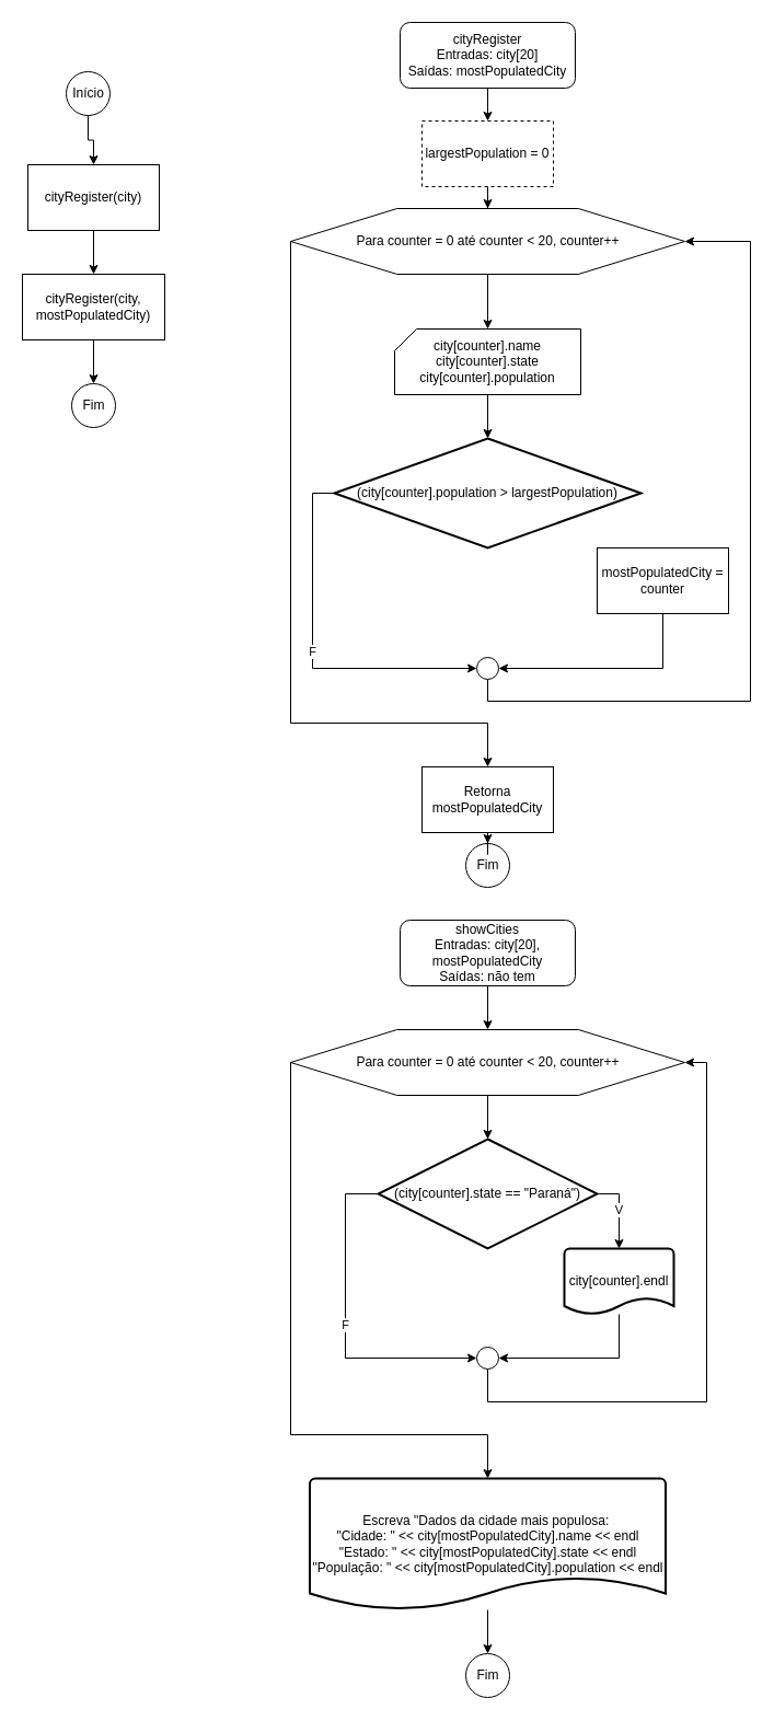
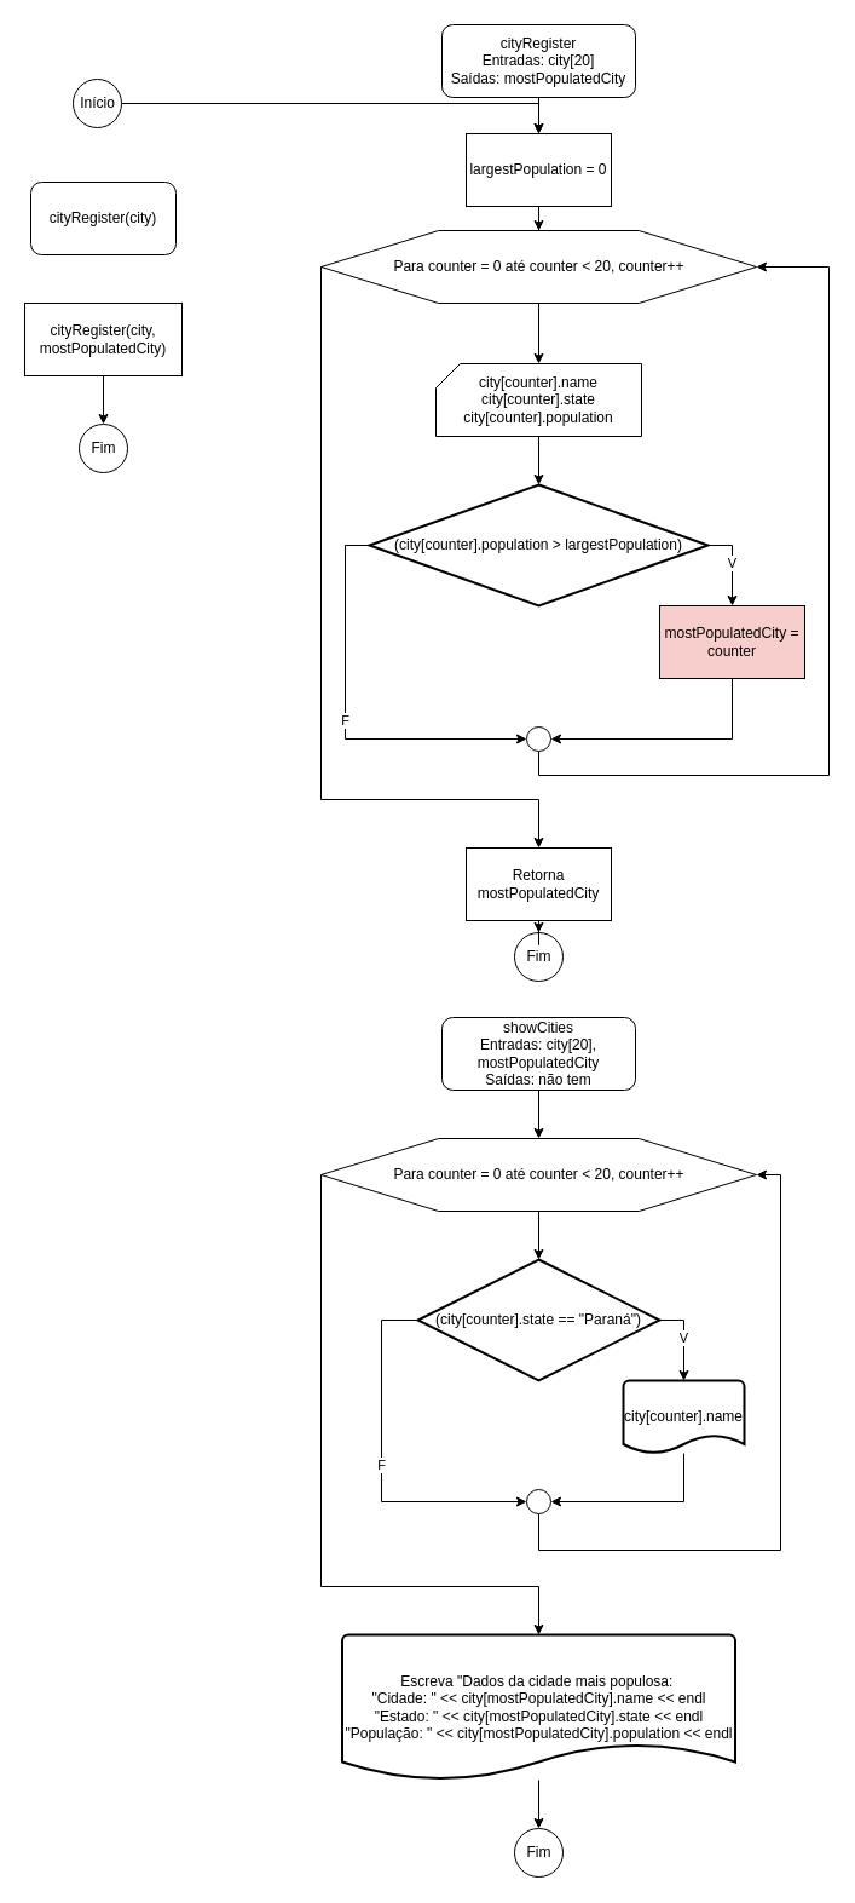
  <mxCell id="0" />
  <mxCell id="1" parent="0" />
- <mxCell id="2" value="" style="edgeStyle=orthogonalEdgeStyle;rounded=0;orthogonalLoop=1;jettySize=auto;html=1;" edge="1" parent="1" source="3" target="5"><mxGeometry relative="1" as="geometry" /></mxCell>
+ <mxCell id="2" value="" style="edgeStyle=orthogonalEdgeStyle;rounded=0;orthogonalLoop=1;jettySize=auto;html=1;" edge="1" parent="1" source="3" target="20"><mxGeometry relative="1" as="geometry" /></mxCell>
  <mxCell id="3" value="Início" style="verticalLabelPosition=middle;verticalAlign=middle;html=1;shape=mxgraph.flowchart.on-page_reference;labelPosition=center;align=center;" vertex="1" parent="1"><mxGeometry x="60" y="65" width="40" height="40" as="geometry" /></mxCell>
- <mxCell id="4" value="" style="edgeStyle=orthogonalEdgeStyle;rounded=0;orthogonalLoop=1;jettySize=auto;html=1;" edge="1" parent="1" source="5" target="7"><mxGeometry relative="1" as="geometry" /></mxCell>
- <mxCell id="5" value="cityRegister(city)" style="rounded=0;whiteSpace=wrap;html=1;" vertex="1" parent="1"><mxGeometry x="25" y="150" width="120" height="60" as="geometry" /></mxCell>
+ <mxCell id="5" value="cityRegister(city)" style="whiteSpace=wrap;html=1;rounded=1;" vertex="1" parent="1"><mxGeometry x="25" y="150" width="120" height="60" as="geometry" /></mxCell>
  <mxCell id="6" value="" style="edgeStyle=orthogonalEdgeStyle;rounded=0;orthogonalLoop=1;jettySize=auto;html=1;" edge="1" parent="1" source="7" target="8"><mxGeometry relative="1" as="geometry" /></mxCell>
  <mxCell id="7" value="cityRegister(city, mostPopulatedCity)" style="rounded=0;whiteSpace=wrap;html=1;" vertex="1" parent="1"><mxGeometry x="20" y="250" width="130" height="60" as="geometry" /></mxCell>
  <mxCell id="8" value="Fim" style="verticalLabelPosition=middle;verticalAlign=middle;html=1;shape=mxgraph.flowchart.on-page_reference;labelPosition=center;align=center;" vertex="1" parent="1"><mxGeometry x="65" y="350" width="40" height="40" as="geometry" /></mxCell>
  <mxCell id="9" value="" style="edgeStyle=orthogonalEdgeStyle;rounded=0;orthogonalLoop=1;jettySize=auto;html=1;" edge="1" parent="1" source="10" target="20"><mxGeometry relative="1" as="geometry" /></mxCell>
  <mxCell id="10" value="cityRegister&lt;br&gt;Entradas: city[20]&lt;br&gt;Saídas: mostPopulatedCity" style="rounded=1;whiteSpace=wrap;html=1;" vertex="1" parent="1"><mxGeometry x="365" y="20" width="160" height="60" as="geometry" /></mxCell>
  <mxCell id="11" value="" style="edgeStyle=orthogonalEdgeStyle;rounded=0;orthogonalLoop=1;jettySize=auto;html=1;" edge="1" parent="1" source="13" target="15"><mxGeometry relative="1" as="geometry" /></mxCell>
  <mxCell id="12" style="edgeStyle=orthogonalEdgeStyle;rounded=0;orthogonalLoop=1;jettySize=auto;html=1;" edge="1" parent="1" source="13" target="42"><mxGeometry relative="1" as="geometry"><Array as="points"><mxPoint x="265" y="660" /><mxPoint x="445" y="660" /></Array></mxGeometry></mxCell>
  <mxCell id="13" value="Para counter = 0 até counter &amp;lt; 20, counter++" style="verticalLabelPosition=middle;verticalAlign=middle;html=1;shape=hexagon;perimeter=hexagonPerimeter2;arcSize=6;size=0.27;labelPosition=center;align=center;" vertex="1" parent="1"><mxGeometry x="265" y="190" width="360" height="60" as="geometry" /></mxCell>
  <mxCell id="14" value="" style="edgeStyle=orthogonalEdgeStyle;rounded=0;orthogonalLoop=1;jettySize=auto;html=1;" edge="1" parent="1" source="15" target="18"><mxGeometry relative="1" as="geometry" /></mxCell>
  <mxCell id="15" value="city[counter].name&lt;br&gt;city[counter].state&lt;br&gt;city[counter].population" style="verticalLabelPosition=middle;verticalAlign=middle;html=1;shape=card;whiteSpace=wrap;size=20;arcSize=12;labelPosition=center;align=center;" vertex="1" parent="1"><mxGeometry x="360" y="300" width="170" height="60" as="geometry" /></mxCell>
+ <mxCell id="16" value="V" style="edgeStyle=orthogonalEdgeStyle;rounded=0;orthogonalLoop=1;jettySize=auto;html=1;" edge="1" parent="1" source="18" target="22"><mxGeometry relative="1" as="geometry"><Array as="points"><mxPoint x="605" y="450" /></Array></mxGeometry></mxCell>
  <mxCell id="17" value="F" style="edgeStyle=orthogonalEdgeStyle;rounded=0;orthogonalLoop=1;jettySize=auto;html=1;entryX=0;entryY=0.5;entryDx=0;entryDy=0;entryPerimeter=0;" edge="1" parent="1" source="18" target="24"><mxGeometry relative="1" as="geometry"><Array as="points"><mxPoint x="285" y="450" /><mxPoint x="285" y="610" /></Array></mxGeometry></mxCell>
  <mxCell id="18" value="(city[counter].population &amp;gt; largestPopulation)" style="strokeWidth=2;html=1;shape=mxgraph.flowchart.decision;whiteSpace=wrap;" vertex="1" parent="1"><mxGeometry x="305" y="400" width="280" height="100" as="geometry" /></mxCell>
  <mxCell id="19" value="" style="edgeStyle=orthogonalEdgeStyle;rounded=0;orthogonalLoop=1;jettySize=auto;html=1;" edge="1" parent="1" source="20" target="13"><mxGeometry relative="1" as="geometry" /></mxCell>
- <mxCell id="20" value="largestPopulation = 0" style="rounded=0;whiteSpace=wrap;html=1;dashed=1;" vertex="1" parent="1"><mxGeometry x="385" y="110" width="120" height="60" as="geometry" /></mxCell>
+ <mxCell id="20" value="largestPopulation = 0" style="rounded=0;whiteSpace=wrap;html=1;" vertex="1" parent="1"><mxGeometry x="385" y="110" width="120" height="60" as="geometry" /></mxCell>
  <mxCell id="21" style="edgeStyle=orthogonalEdgeStyle;rounded=0;orthogonalLoop=1;jettySize=auto;html=1;entryX=1;entryY=0.5;entryDx=0;entryDy=0;entryPerimeter=0;" edge="1" parent="1" source="22" target="24"><mxGeometry relative="1" as="geometry"><Array as="points"><mxPoint x="605" y="610" /></Array></mxGeometry></mxCell>
- <mxCell id="22" value="mostPopulatedCity = counter" style="rounded=0;whiteSpace=wrap;html=1;" vertex="1" parent="1"><mxGeometry x="545" y="500" width="120" height="60" as="geometry" /></mxCell>
+ <mxCell id="22" value="mostPopulatedCity = counter" style="rounded=0;whiteSpace=wrap;html=1;fillColor=#f8cecc;" vertex="1" parent="1"><mxGeometry x="545" y="500" width="120" height="60" as="geometry" /></mxCell>
  <mxCell id="23" style="edgeStyle=orthogonalEdgeStyle;rounded=0;orthogonalLoop=1;jettySize=auto;html=1;entryX=1;entryY=0.5;entryDx=0;entryDy=0;" edge="1" parent="1" source="24" target="13"><mxGeometry relative="1" as="geometry"><Array as="points"><mxPoint x="445" y="640" /><mxPoint x="685" y="640" /><mxPoint x="685" y="220" /></Array></mxGeometry></mxCell>
  <mxCell id="24" value="" style="verticalLabelPosition=bottom;verticalAlign=top;html=1;shape=mxgraph.flowchart.on-page_reference;" vertex="1" parent="1"><mxGeometry x="435" y="600" width="20" height="20" as="geometry" /></mxCell>
  <mxCell id="25" value="Fim" style="verticalLabelPosition=middle;verticalAlign=middle;html=1;shape=mxgraph.flowchart.on-page_reference;labelPosition=center;align=center;" vertex="1" parent="1"><mxGeometry x="425" y="770" width="40" height="40" as="geometry" /></mxCell>
  <mxCell id="26" value="" style="edgeStyle=orthogonalEdgeStyle;rounded=0;orthogonalLoop=1;jettySize=auto;html=1;" edge="1" parent="1" source="27" target="30"><mxGeometry relative="1" as="geometry" /></mxCell>
  <mxCell id="27" value="showCities&lt;br&gt;Entradas: city[20], mostPopulatedCity&lt;br&gt;Saídas: não tem" style="rounded=1;whiteSpace=wrap;html=1;" vertex="1" parent="1"><mxGeometry x="365" y="840" width="160" height="60" as="geometry" /></mxCell>
  <mxCell id="28" value="" style="edgeStyle=orthogonalEdgeStyle;rounded=0;orthogonalLoop=1;jettySize=auto;html=1;" edge="1" parent="1" source="30" target="33"><mxGeometry relative="1" as="geometry" /></mxCell>
  <mxCell id="29" style="edgeStyle=orthogonalEdgeStyle;rounded=0;orthogonalLoop=1;jettySize=auto;html=1;" edge="1" parent="1" source="30" target="39"><mxGeometry relative="1" as="geometry"><Array as="points"><mxPoint x="265" y="1310" /><mxPoint x="445" y="1310" /></Array></mxGeometry></mxCell>
  <mxCell id="30" value="Para counter = 0 até counter &amp;lt; 20, counter++" style="verticalLabelPosition=middle;verticalAlign=middle;html=1;shape=hexagon;perimeter=hexagonPerimeter2;arcSize=6;size=0.27;labelPosition=center;align=center;" vertex="1" parent="1"><mxGeometry x="265" y="940" width="360" height="60" as="geometry" /></mxCell>
  <mxCell id="31" value="V" style="edgeStyle=orthogonalEdgeStyle;rounded=0;orthogonalLoop=1;jettySize=auto;html=1;" edge="1" parent="1" source="33" target="35"><mxGeometry relative="1" as="geometry"><Array as="points"><mxPoint x="565" y="1090" /></Array></mxGeometry></mxCell>
  <mxCell id="32" value="F" style="edgeStyle=orthogonalEdgeStyle;rounded=0;orthogonalLoop=1;jettySize=auto;html=1;entryX=0;entryY=0.5;entryDx=0;entryDy=0;entryPerimeter=0;" edge="1" parent="1" source="33" target="37"><mxGeometry relative="1" as="geometry"><Array as="points"><mxPoint x="315" y="1090" /><mxPoint x="315" y="1240" /></Array></mxGeometry></mxCell>
  <mxCell id="33" value="(city[counter].state == &quot;Paraná&quot;)" style="strokeWidth=2;html=1;shape=mxgraph.flowchart.decision;whiteSpace=wrap;" vertex="1" parent="1"><mxGeometry x="345" y="1040" width="200" height="100" as="geometry" /></mxCell>
  <mxCell id="34" style="edgeStyle=orthogonalEdgeStyle;rounded=0;orthogonalLoop=1;jettySize=auto;html=1;entryX=1;entryY=0.5;entryDx=0;entryDy=0;entryPerimeter=0;" edge="1" parent="1" source="35" target="37"><mxGeometry relative="1" as="geometry"><Array as="points"><mxPoint x="565" y="1240" /></Array></mxGeometry></mxCell>
- <mxCell id="35" value="city[counter].endl" style="strokeWidth=2;html=1;shape=mxgraph.flowchart.document2;whiteSpace=wrap;size=0.25;" vertex="1" parent="1"><mxGeometry x="515" y="1140" width="100" height="60" as="geometry" /></mxCell>
+ <mxCell id="35" value="city[counter].name" style="strokeWidth=2;html=1;shape=mxgraph.flowchart.document2;whiteSpace=wrap;size=0.25;" vertex="1" parent="1"><mxGeometry x="515" y="1140" width="100" height="60" as="geometry" /></mxCell>
  <mxCell id="36" style="edgeStyle=orthogonalEdgeStyle;rounded=0;orthogonalLoop=1;jettySize=auto;html=1;entryX=1;entryY=0.5;entryDx=0;entryDy=0;" edge="1" parent="1" source="37" target="30"><mxGeometry relative="1" as="geometry"><Array as="points"><mxPoint x="445" y="1280" /><mxPoint x="645" y="1280" /><mxPoint x="645" y="970" /></Array></mxGeometry></mxCell>
  <mxCell id="37" value="" style="verticalLabelPosition=bottom;verticalAlign=top;html=1;shape=mxgraph.flowchart.on-page_reference;" vertex="1" parent="1"><mxGeometry x="435" y="1230" width="20" height="20" as="geometry" /></mxCell>
  <mxCell id="38" value="" style="edgeStyle=orthogonalEdgeStyle;rounded=0;orthogonalLoop=1;jettySize=auto;html=1;" edge="1" parent="1" source="39" target="40"><mxGeometry relative="1" as="geometry" /></mxCell>
  <mxCell id="39" value="Escreva &quot;Dados da cidade mais populosa:&amp;nbsp;&lt;br&gt;&quot;Cidade: &quot; &amp;lt;&amp;lt; city[mostPopulatedCity].name &amp;lt;&amp;lt; endl&lt;br&gt;&quot;Estado: &quot; &amp;lt;&amp;lt; city[mostPopulatedCity].state &amp;lt;&amp;lt; endl&lt;br&gt;&quot;População: &quot; &amp;lt;&amp;lt; city[mostPopulatedCity].population &amp;lt;&amp;lt; endl" style="strokeWidth=2;html=1;shape=mxgraph.flowchart.document2;whiteSpace=wrap;size=0.25;" vertex="1" parent="1"><mxGeometry x="282.5" y="1350" width="325" height="120" as="geometry" /></mxCell>
  <mxCell id="40" value="Fim" style="verticalLabelPosition=middle;verticalAlign=middle;html=1;shape=mxgraph.flowchart.on-page_reference;labelPosition=center;align=center;" vertex="1" parent="1"><mxGeometry x="425" y="1510" width="40" height="40" as="geometry" /></mxCell>
  <mxCell id="41" style="edgeStyle=orthogonalEdgeStyle;rounded=0;orthogonalLoop=1;jettySize=auto;html=1;entryX=0.5;entryY=0;entryDx=0;entryDy=0;entryPerimeter=0;" edge="1" parent="1" source="42" target="25"><mxGeometry relative="1" as="geometry" /></mxCell>
  <mxCell id="42" value="Retorna mostPopulatedCity" style="rounded=0;whiteSpace=wrap;html=1;" vertex="1" parent="1"><mxGeometry x="385" y="700" width="120" height="60" as="geometry" /></mxCell>
